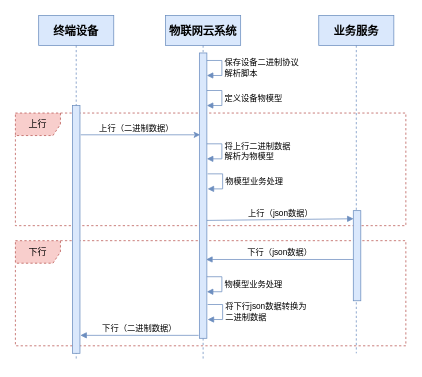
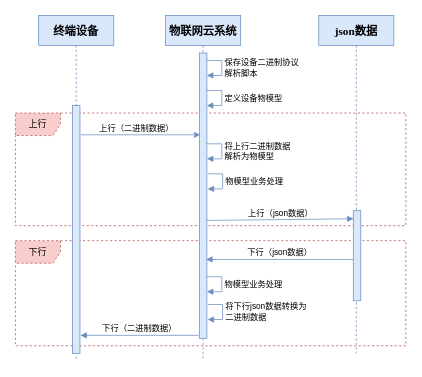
  <mxCell id="0" />
  <mxCell id="1" parent="0" />
  <mxCell id="2" value="下行" style="shape=umlFrame;whiteSpace=wrap;html=1;dashed=1;fillColor=#f8cecc;strokeColor=#b85450;fontStyle=0" vertex="1" parent="1"><mxGeometry x="20" y="320" width="520" height="140" as="geometry" /></mxCell>
  <mxCell id="3" value="上行" style="shape=umlFrame;whiteSpace=wrap;html=1;dashed=1;fillColor=#f8cecc;strokeColor=#b85450;fontStyle=0" vertex="1" parent="1"><mxGeometry x="20" y="150" width="520" height="150" as="geometry" /></mxCell>
  <mxCell id="4" value="物联网云系统" style="shape=umlLifeline;perimeter=lifelinePerimeter;whiteSpace=wrap;html=1;container=1;collapsible=0;recursiveResize=0;outlineConnect=0;shadow=0;comic=0;labelBackgroundColor=none;strokeWidth=1;fontFamily=Verdana;fontSize=15;align=center;fillColor=#dae8fc;strokeColor=#6c8ebf;fontStyle=1" parent="1" vertex="1"><mxGeometry x="220" y="20" width="100" height="460" as="geometry" /></mxCell>
  <mxCell id="5" value="" style="html=1;points=[];perimeter=orthogonalPerimeter;shadow=0;comic=0;labelBackgroundColor=none;strokeWidth=1;fontFamily=Verdana;fontSize=12;align=center;fillColor=#dae8fc;strokeColor=#6c8ebf;fontStyle=0" parent="4" vertex="1"><mxGeometry x="45" y="50" width="10" height="380" as="geometry" /></mxCell>
  <mxCell id="6" value="&lt;div&gt;&lt;span style=&quot;font-size: 11px&quot;&gt;保存设备二进制&lt;/span&gt;协议&lt;/div&gt;&lt;div&gt;解析脚本&lt;/div&gt;" style="edgeStyle=orthogonalEdgeStyle;html=1;align=left;spacingLeft=2;endArrow=block;rounded=0;entryX=1;entryY=0;fillColor=#dae8fc;strokeColor=#6c8ebf;fontStyle=0" edge="1" parent="4"><mxGeometry relative="1" as="geometry"><mxPoint x="55" y="60" as="sourcePoint" /><Array as="points"><mxPoint x="75" y="60" /></Array><mxPoint x="55" y="80" as="targetPoint" /></mxGeometry></mxCell>
  <mxCell id="7" value="上行（json数据）" style="html=1;verticalAlign=bottom;endArrow=block;entryX=0.04;entryY=0.09;entryDx=0;entryDy=0;entryPerimeter=0;fillColor=#dae8fc;strokeColor=#6c8ebf;fontStyle=0" edge="1" parent="4" target="9"><mxGeometry width="80" relative="1" as="geometry"><mxPoint x="55" y="273" as="sourcePoint" /><mxPoint x="130" y="270" as="targetPoint" /></mxGeometry></mxCell>
- <mxCell id="8" value="业务服务" style="shape=umlLifeline;perimeter=lifelinePerimeter;whiteSpace=wrap;html=1;container=1;collapsible=0;recursiveResize=0;outlineConnect=0;shadow=0;comic=0;labelBackgroundColor=none;strokeWidth=1;fontFamily=Verdana;fontSize=15;align=center;fillColor=#dae8fc;strokeColor=#6c8ebf;fontStyle=1" parent="1" vertex="1"><mxGeometry x="424" y="20" width="100" height="450" as="geometry" /></mxCell>
+ <mxCell id="8" value="json数据" style="shape=umlLifeline;perimeter=lifelinePerimeter;whiteSpace=wrap;html=1;container=1;collapsible=0;recursiveResize=0;outlineConnect=0;shadow=0;comic=0;labelBackgroundColor=none;strokeWidth=1;fontFamily=Verdana;fontSize=15;align=center;fillColor=#dae8fc;strokeColor=#6c8ebf;fontStyle=1" parent="1" vertex="1"><mxGeometry x="424" y="20" width="100" height="450" as="geometry" /></mxCell>
  <mxCell id="9" value="" style="html=1;points=[];perimeter=orthogonalPerimeter;shadow=0;comic=0;labelBackgroundColor=none;strokeWidth=1;fontFamily=Verdana;fontSize=12;align=center;fillColor=#dae8fc;strokeColor=#6c8ebf;fontStyle=0" parent="8" vertex="1"><mxGeometry x="46" y="260" width="10" height="120" as="geometry" /></mxCell>
  <mxCell id="10" value="终端设备" style="shape=umlLifeline;perimeter=lifelinePerimeter;whiteSpace=wrap;html=1;container=1;collapsible=0;recursiveResize=0;outlineConnect=0;shadow=0;comic=0;labelBackgroundColor=none;strokeWidth=1;fontFamily=Verdana;fontSize=15;align=center;fillColor=#dae8fc;strokeColor=#6c8ebf;fontStyle=1" parent="1" vertex="1"><mxGeometry x="51" y="20" width="100" height="460" as="geometry" /></mxCell>
  <mxCell id="11" value="" style="html=1;points=[];perimeter=orthogonalPerimeter;shadow=0;comic=0;labelBackgroundColor=none;strokeWidth=1;fontFamily=Verdana;fontSize=12;align=center;fillColor=#dae8fc;strokeColor=#6c8ebf;fontStyle=0" parent="10" vertex="1"><mxGeometry x="45" y="120" width="10" height="330" as="geometry" /></mxCell>
  <mxCell id="12" value="定义设备物模型" style="edgeStyle=orthogonalEdgeStyle;html=1;align=left;spacingLeft=2;endArrow=block;rounded=0;entryX=1;entryY=0;fillColor=#dae8fc;strokeColor=#6c8ebf;fontStyle=0" edge="1" parent="1"><mxGeometry relative="1" as="geometry"><mxPoint x="275" y="120" as="sourcePoint" /><Array as="points"><mxPoint x="295" y="120" /></Array><mxPoint x="275" y="140" as="targetPoint" /></mxGeometry></mxCell>
  <mxCell id="13" style="edgeStyle=orthogonalEdgeStyle;rounded=0;orthogonalLoop=1;jettySize=auto;html=1;fillColor=#dae8fc;strokeColor=#6c8ebf;fontStyle=0" edge="1" parent="1"><mxGeometry relative="1" as="geometry"><mxPoint x="107" y="179" as="sourcePoint" /><mxPoint x="266" y="179" as="targetPoint" /></mxGeometry></mxCell>
  <mxCell id="14" value="上行（二进制数据）" style="edgeLabel;html=1;align=center;verticalAlign=middle;resizable=0;points=[];fontStyle=0" vertex="1" connectable="0" parent="13"><mxGeometry x="-0.598" relative="1" as="geometry"><mxPoint x="41" y="-9" as="offset" /></mxGeometry></mxCell>
  <mxCell id="15" value="将上行二进制数据&lt;br&gt;解析为物模型" style="edgeStyle=orthogonalEdgeStyle;html=1;align=left;spacingLeft=2;endArrow=block;rounded=0;entryX=1;entryY=0;fillColor=#dae8fc;strokeColor=#6c8ebf;fontStyle=0" edge="1" parent="1"><mxGeometry relative="1" as="geometry"><mxPoint x="275" y="191" as="sourcePoint" /><Array as="points"><mxPoint x="295" y="191" /></Array><mxPoint x="275" y="211" as="targetPoint" /></mxGeometry></mxCell>
  <mxCell id="16" value="下行（json数据）" style="html=1;verticalAlign=bottom;endArrow=block;exitX=0;exitY=0.295;exitDx=0;exitDy=0;exitPerimeter=0;fillColor=#dae8fc;strokeColor=#6c8ebf;fontStyle=0" edge="1" parent="1"><mxGeometry width="80" relative="1" as="geometry"><mxPoint x="470" y="345.05" as="sourcePoint" /><mxPoint x="274" y="345.05" as="targetPoint" /></mxGeometry></mxCell>
  <mxCell id="17" value="物模型业务处理" style="edgeStyle=orthogonalEdgeStyle;html=1;align=left;spacingLeft=2;endArrow=block;rounded=0;entryX=1;entryY=0;fillColor=#dae8fc;strokeColor=#6c8ebf;fontStyle=0" edge="1" parent="1"><mxGeometry relative="1" as="geometry"><mxPoint x="275" y="368" as="sourcePoint" /><Array as="points"><mxPoint x="295" y="368" /></Array><mxPoint x="275" y="388" as="targetPoint" /></mxGeometry></mxCell>
  <mxCell id="18" value="物模型业务处理" style="edgeStyle=orthogonalEdgeStyle;html=1;align=left;spacingLeft=2;endArrow=block;rounded=0;entryX=1;entryY=0;fillColor=#dae8fc;strokeColor=#6c8ebf;fontStyle=0" edge="1" parent="1"><mxGeometry relative="1" as="geometry"><mxPoint x="276" y="231" as="sourcePoint" /><Array as="points"><mxPoint x="296" y="231" /></Array><mxPoint x="276" y="251" as="targetPoint" /></mxGeometry></mxCell>
  <mxCell id="19" value="将下行json数据转换为&lt;br&gt;二进制数据" style="edgeStyle=orthogonalEdgeStyle;html=1;align=left;spacingLeft=2;endArrow=block;rounded=0;entryX=1;entryY=0;fillColor=#dae8fc;strokeColor=#6c8ebf;fontStyle=0" edge="1" parent="1"><mxGeometry relative="1" as="geometry"><mxPoint x="276" y="405" as="sourcePoint" /><Array as="points"><mxPoint x="296" y="405" /></Array><mxPoint x="276" y="425" as="targetPoint" /></mxGeometry></mxCell>
  <mxCell id="20" value="下行（二进制数据）" style="html=1;verticalAlign=bottom;endArrow=block;exitX=-0.2;exitY=0.966;exitDx=0;exitDy=0;exitPerimeter=0;fillColor=#dae8fc;strokeColor=#6c8ebf;fontStyle=0" edge="1" parent="1"><mxGeometry width="80" relative="1" as="geometry"><mxPoint x="264" y="446.08" as="sourcePoint" /><mxPoint x="106.5" y="446.08" as="targetPoint" /></mxGeometry></mxCell>
